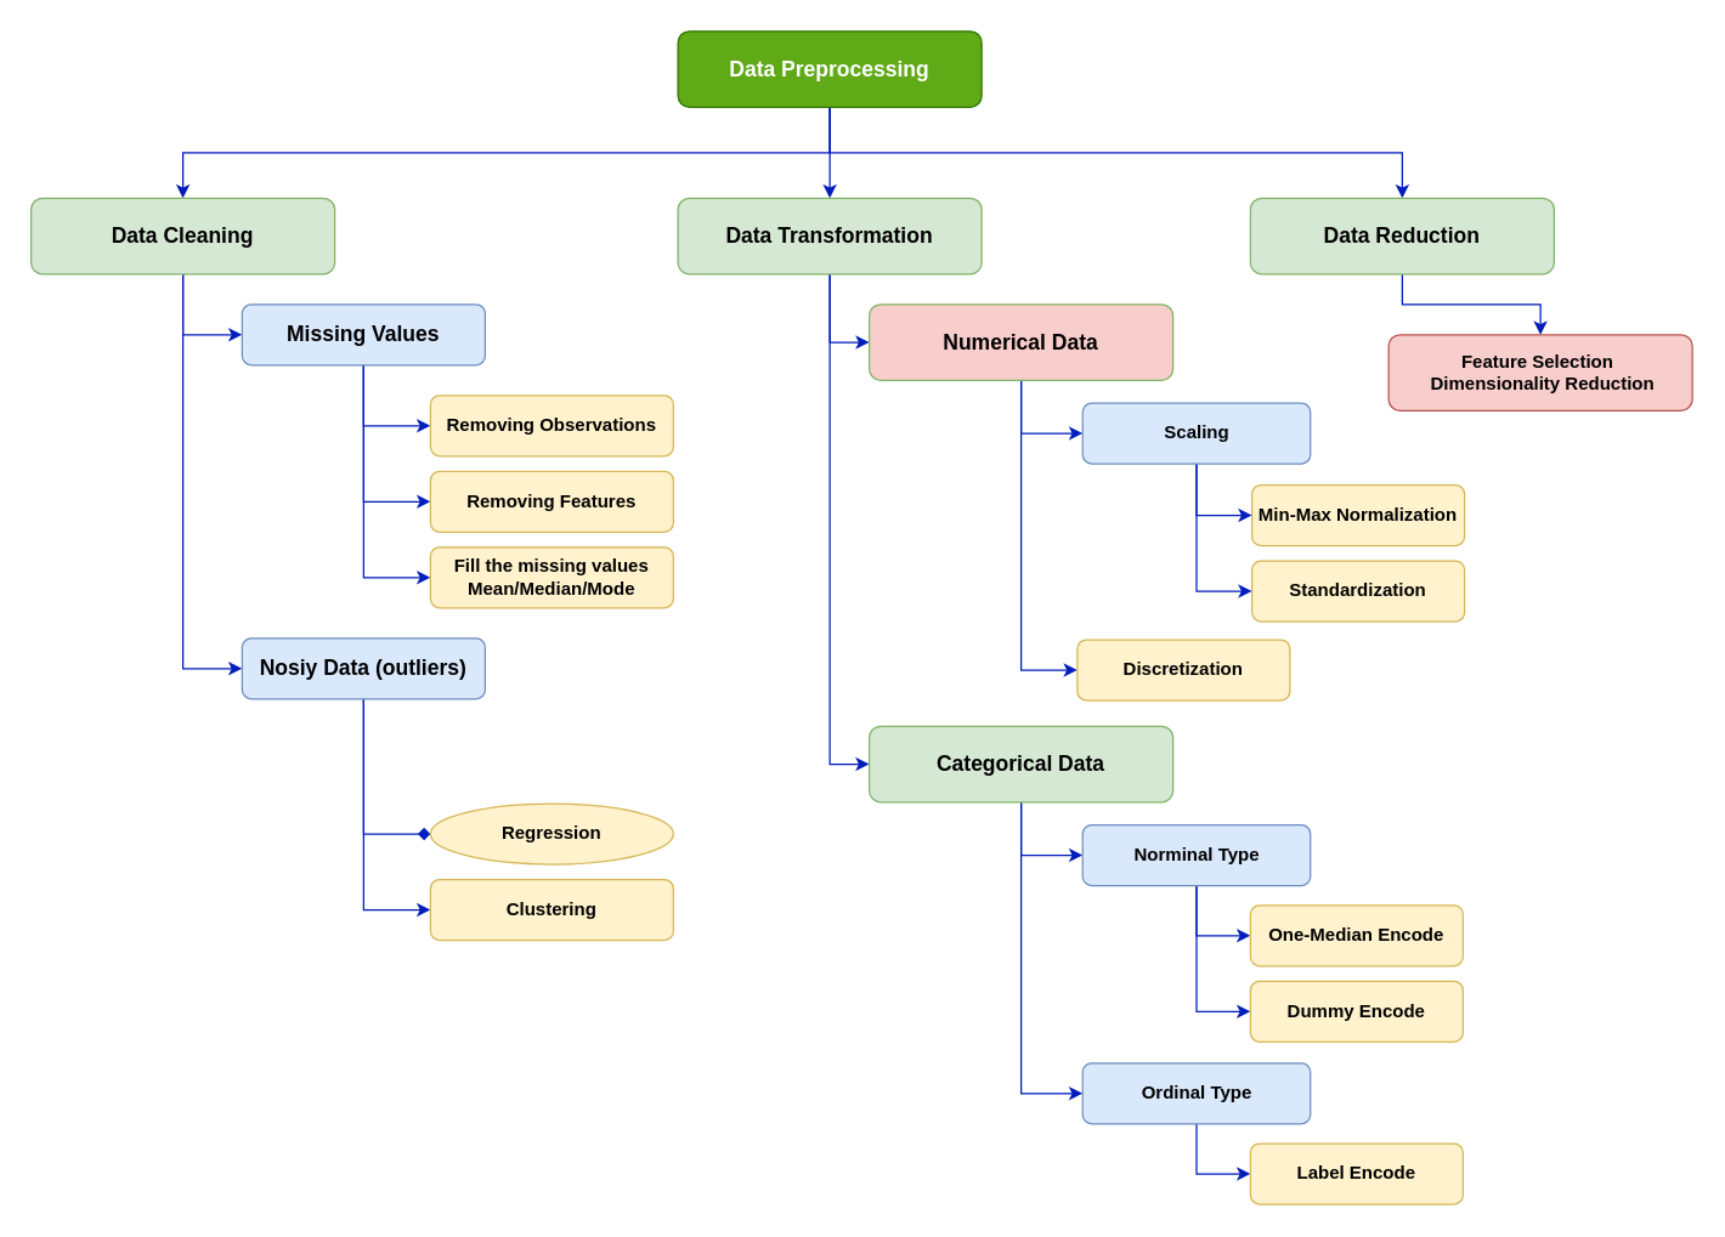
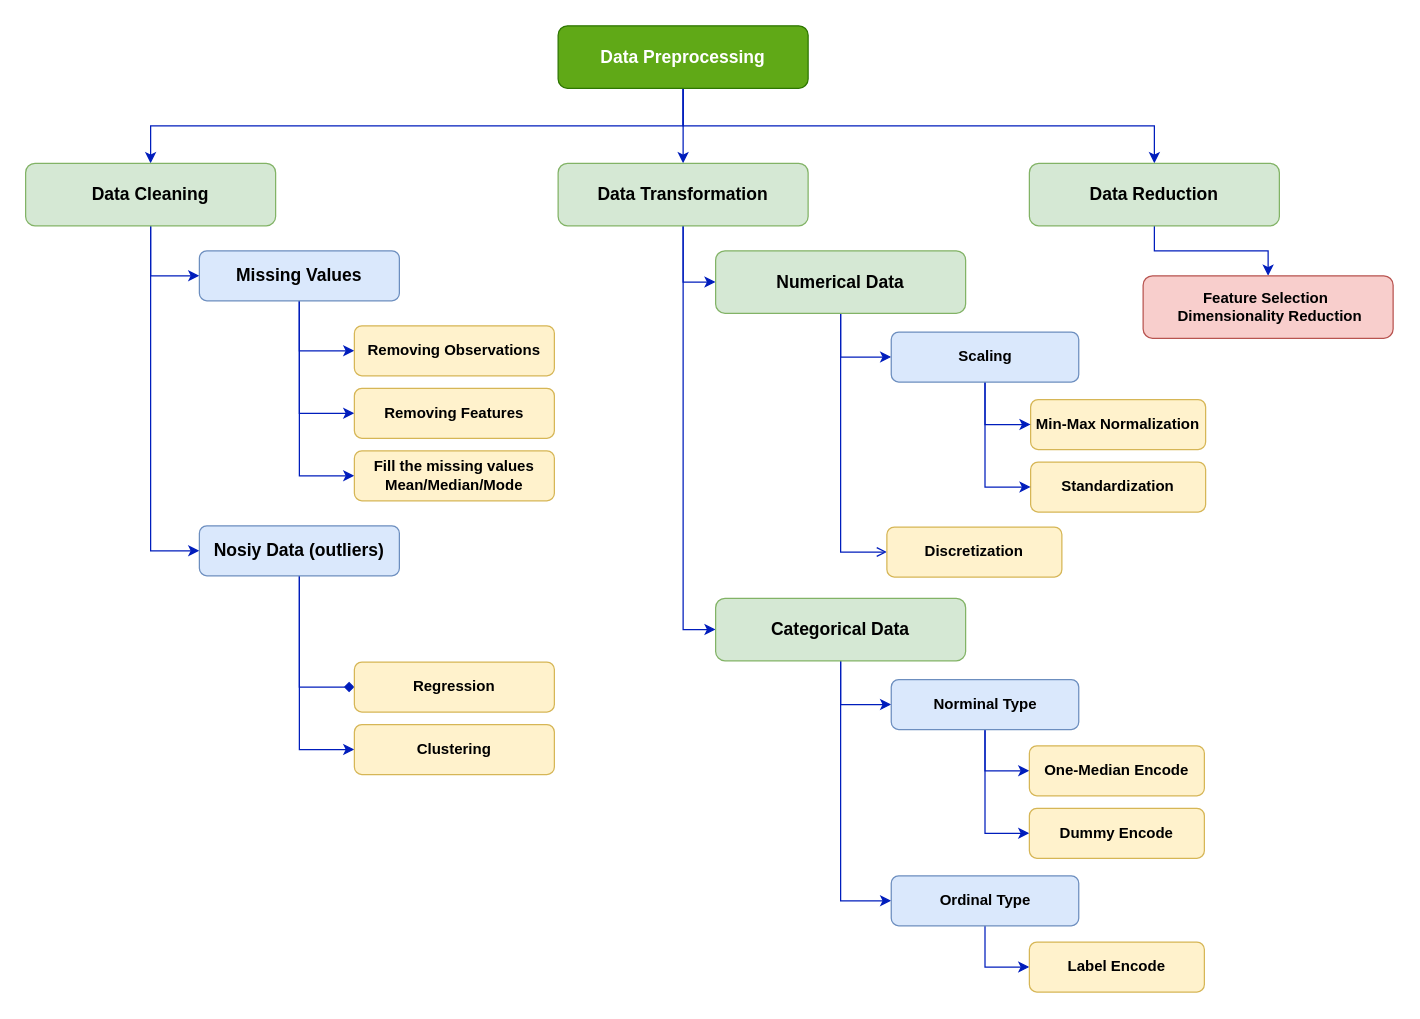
  <mxCell id="0" />
  <mxCell id="1" parent="0" />
  <mxCell id="2" style="edgeStyle=orthogonalEdgeStyle;rounded=0;orthogonalLoop=1;jettySize=auto;html=1;exitX=0.5;exitY=1;exitDx=0;exitDy=0;fillColor=#0050ef;strokeColor=#001DBC;strokeWidth=1;" parent="1" source="5" target="8" edge="1"><mxGeometry relative="1" as="geometry" /></mxCell>
  <mxCell id="3" style="edgeStyle=orthogonalEdgeStyle;rounded=0;orthogonalLoop=1;jettySize=auto;html=1;exitX=0.5;exitY=1;exitDx=0;exitDy=0;fillColor=#0050ef;strokeColor=#001DBC;strokeWidth=1;" parent="1" source="5" target="11" edge="1"><mxGeometry relative="1" as="geometry" /></mxCell>
  <mxCell id="4" style="edgeStyle=orthogonalEdgeStyle;rounded=0;orthogonalLoop=1;jettySize=auto;html=1;exitX=0.5;exitY=1;exitDx=0;exitDy=0;entryX=0.5;entryY=0;entryDx=0;entryDy=0;fontSize=12;fillColor=#0050ef;strokeColor=#001DBC;" edge="1" parent="1" source="5" target="27"><mxGeometry relative="1" as="geometry" /></mxCell>
  <mxCell id="5" value="Data Preprocessing" style="rounded=1;whiteSpace=wrap;html=1;fontSize=14;glass=0;strokeWidth=1;shadow=0;fillColor=#60a917;strokeColor=#2D7600;fontStyle=1;fontColor=#ffffff;" parent="1" vertex="1"><mxGeometry x="446" y="20" width="200" height="50" as="geometry" /></mxCell>
  <mxCell id="6" style="edgeStyle=orthogonalEdgeStyle;rounded=0;orthogonalLoop=1;jettySize=auto;html=1;exitX=0.5;exitY=1;exitDx=0;exitDy=0;entryX=0;entryY=0.5;entryDx=0;entryDy=0;strokeWidth=1;fontSize=12;fontColor=#FF0000;fillColor=#0050ef;strokeColor=#001DBC;" parent="1" source="8" target="22" edge="1"><mxGeometry relative="1" as="geometry" /></mxCell>
  <mxCell id="7" style="edgeStyle=orthogonalEdgeStyle;rounded=0;orthogonalLoop=1;jettySize=auto;html=1;exitX=0.5;exitY=1;exitDx=0;exitDy=0;entryX=0;entryY=0.5;entryDx=0;entryDy=0;strokeWidth=1;fontSize=12;fontColor=#FF0000;fillColor=#0050ef;strokeColor=#001DBC;" parent="1" source="8" target="25" edge="1"><mxGeometry relative="1" as="geometry" /></mxCell>
  <mxCell id="8" value="Data Cleaning" style="rounded=1;whiteSpace=wrap;html=1;fontSize=14;glass=0;strokeWidth=1;shadow=0;fillColor=#d5e8d4;strokeColor=#82b366;fontStyle=1" parent="1" vertex="1"><mxGeometry x="20" y="130" width="200" height="50" as="geometry" /></mxCell>
  <mxCell id="9" style="edgeStyle=orthogonalEdgeStyle;rounded=0;orthogonalLoop=1;jettySize=auto;html=1;exitX=0.5;exitY=1;exitDx=0;exitDy=0;entryX=0;entryY=0.5;entryDx=0;entryDy=0;fontSize=12;fillColor=#0050ef;strokeColor=#001DBC;" edge="1" parent="1" source="11" target="30"><mxGeometry relative="1" as="geometry" /></mxCell>
  <mxCell id="10" style="edgeStyle=orthogonalEdgeStyle;rounded=0;orthogonalLoop=1;jettySize=auto;html=1;exitX=0.5;exitY=1;exitDx=0;exitDy=0;entryX=0;entryY=0.5;entryDx=0;entryDy=0;fontSize=12;fillColor=#0050ef;strokeColor=#001DBC;" edge="1" parent="1" source="11" target="35"><mxGeometry relative="1" as="geometry" /></mxCell>
  <mxCell id="11" value="Data Transformation" style="rounded=1;whiteSpace=wrap;html=1;fontSize=14;glass=0;strokeWidth=1;shadow=0;fillColor=#d5e8d4;strokeColor=#82b366;fontStyle=1" parent="1" vertex="1"><mxGeometry x="446" y="130" width="200" height="50" as="geometry" /></mxCell>
  <mxCell id="12" style="edgeStyle=orthogonalEdgeStyle;rounded=0;orthogonalLoop=1;jettySize=auto;html=1;exitX=0.5;exitY=1;exitDx=0;exitDy=0;entryX=0;entryY=0.5;entryDx=0;entryDy=0;strokeWidth=1;fillColor=#0050ef;strokeColor=#001DBC;" parent="1" edge="1"><mxGeometry relative="1" as="geometry"><mxPoint x="926" y="270" as="sourcePoint" /></mxGeometry></mxCell>
  <mxCell id="13" style="edgeStyle=orthogonalEdgeStyle;rounded=0;orthogonalLoop=1;jettySize=auto;html=1;exitX=0.5;exitY=1;exitDx=0;exitDy=0;entryX=0;entryY=0.5;entryDx=0;entryDy=0;strokeWidth=1;fillColor=#0050ef;strokeColor=#001DBC;" parent="1" edge="1"><mxGeometry relative="1" as="geometry"><mxPoint x="939" y="413" as="sourcePoint" /></mxGeometry></mxCell>
  <mxCell id="14" style="edgeStyle=orthogonalEdgeStyle;rounded=0;orthogonalLoop=1;jettySize=auto;html=1;exitX=0.5;exitY=1;exitDx=0;exitDy=0;entryX=0;entryY=0.5;entryDx=0;entryDy=0;strokeWidth=1;fillColor=#0050ef;strokeColor=#001DBC;" parent="1" edge="1"><mxGeometry relative="1" as="geometry"><mxPoint x="939" y="413" as="sourcePoint" /></mxGeometry></mxCell>
  <mxCell id="15" style="edgeStyle=orthogonalEdgeStyle;rounded=0;orthogonalLoop=1;jettySize=auto;html=1;exitX=0.5;exitY=1;exitDx=0;exitDy=0;entryX=1;entryY=0.5;entryDx=0;entryDy=0;strokeWidth=1;fillColor=#0050ef;strokeColor=#001DBC;" parent="1" edge="1"><mxGeometry relative="1" as="geometry"><mxPoint x="669" y="500" as="sourcePoint" /></mxGeometry></mxCell>
  <mxCell id="16" style="edgeStyle=orthogonalEdgeStyle;rounded=0;orthogonalLoop=1;jettySize=auto;html=1;exitX=0.5;exitY=1;exitDx=0;exitDy=0;entryX=1;entryY=0.5;entryDx=0;entryDy=0;strokeWidth=1;fillColor=#0050ef;strokeColor=#001DBC;" parent="1" edge="1"><mxGeometry relative="1" as="geometry"><mxPoint x="669" y="500" as="sourcePoint" /></mxGeometry></mxCell>
  <mxCell id="17" style="edgeStyle=orthogonalEdgeStyle;rounded=0;orthogonalLoop=1;jettySize=auto;html=1;exitX=0.5;exitY=1;exitDx=0;exitDy=0;entryX=1;entryY=0.5;entryDx=0;entryDy=0;strokeWidth=1;fillColor=#0050ef;strokeColor=#001DBC;" parent="1" edge="1"><mxGeometry relative="1" as="geometry"><mxPoint x="669" y="500" as="sourcePoint" /></mxGeometry></mxCell>
  <mxCell id="18" style="edgeStyle=orthogonalEdgeStyle;rounded=0;orthogonalLoop=1;jettySize=auto;html=1;exitX=0.5;exitY=1;exitDx=0;exitDy=0;entryX=1;entryY=0.5;entryDx=0;entryDy=0;strokeWidth=1;fillColor=#0050ef;strokeColor=#001DBC;" parent="1" edge="1"><mxGeometry relative="1" as="geometry"><mxPoint x="669" y="500" as="sourcePoint" /></mxGeometry></mxCell>
  <mxCell id="19" style="edgeStyle=orthogonalEdgeStyle;rounded=0;orthogonalLoop=1;jettySize=auto;html=1;exitX=0.5;exitY=1;exitDx=0;exitDy=0;entryX=0;entryY=0.5;entryDx=0;entryDy=0;fontSize=12;fillColor=#0050ef;strokeColor=#001DBC;" edge="1" parent="1" source="22" target="45"><mxGeometry relative="1" as="geometry" /></mxCell>
  <mxCell id="20" style="edgeStyle=orthogonalEdgeStyle;rounded=0;orthogonalLoop=1;jettySize=auto;html=1;exitX=0.5;exitY=1;exitDx=0;exitDy=0;entryX=0;entryY=0.5;entryDx=0;entryDy=0;fontSize=12;fillColor=#0050ef;strokeColor=#001DBC;" edge="1" parent="1" source="22" target="46"><mxGeometry relative="1" as="geometry" /></mxCell>
  <mxCell id="21" style="edgeStyle=orthogonalEdgeStyle;rounded=0;orthogonalLoop=1;jettySize=auto;html=1;exitX=0.5;exitY=1;exitDx=0;exitDy=0;entryX=0;entryY=0.5;entryDx=0;entryDy=0;fontSize=12;fillColor=#0050ef;strokeColor=#001DBC;" edge="1" parent="1" source="22" target="47"><mxGeometry relative="1" as="geometry" /></mxCell>
  <mxCell id="22" value="Missing Values" style="rounded=1;whiteSpace=wrap;html=1;fontSize=14;glass=0;strokeWidth=1;shadow=0;fillColor=#dae8fc;strokeColor=#6c8ebf;fontStyle=1;" parent="1" vertex="1"><mxGeometry x="159" y="200" width="160" height="40" as="geometry" /></mxCell>
  <mxCell id="23" style="edgeStyle=orthogonalEdgeStyle;rounded=0;orthogonalLoop=1;jettySize=auto;html=1;exitX=0.5;exitY=1;exitDx=0;exitDy=0;entryX=0;entryY=0.5;entryDx=0;entryDy=0;fontSize=12;fillColor=#0050ef;strokeColor=#001DBC;endArrow=diamond;" edge="1" parent="1" source="25" target="49"><mxGeometry relative="1" as="geometry" /></mxCell>
  <mxCell id="24" style="edgeStyle=orthogonalEdgeStyle;rounded=0;orthogonalLoop=1;jettySize=auto;html=1;exitX=0.5;exitY=1;exitDx=0;exitDy=0;entryX=0;entryY=0.5;entryDx=0;entryDy=0;fontSize=12;fillColor=#0050ef;strokeColor=#001DBC;" edge="1" parent="1" source="25" target="50"><mxGeometry relative="1" as="geometry" /></mxCell>
  <mxCell id="25" value="Nosiy Data (outliers)" style="rounded=1;whiteSpace=wrap;html=1;fontSize=14;glass=0;strokeWidth=1;shadow=0;fillColor=#dae8fc;strokeColor=#6c8ebf;fontStyle=1;" parent="1" vertex="1"><mxGeometry x="159" y="420" width="160" height="40" as="geometry" /></mxCell>
  <mxCell id="26" style="edgeStyle=orthogonalEdgeStyle;rounded=0;orthogonalLoop=1;jettySize=auto;html=1;exitX=0.5;exitY=1;exitDx=0;exitDy=0;fontSize=12;fillColor=#0050ef;strokeColor=#001DBC;" edge="1" parent="1" source="27" target="44"><mxGeometry relative="1" as="geometry" /></mxCell>
  <mxCell id="27" value="Data Reduction" style="rounded=1;whiteSpace=wrap;html=1;fontSize=14;glass=0;strokeWidth=1;shadow=0;fillColor=#d5e8d4;strokeColor=#82b366;fontStyle=1" vertex="1" parent="1"><mxGeometry x="823" y="130" width="200" height="50" as="geometry" /></mxCell>
- <mxCell id="28" style="edgeStyle=orthogonalEdgeStyle;rounded=0;orthogonalLoop=1;jettySize=auto;html=1;exitX=0.5;exitY=1;exitDx=0;exitDy=0;entryX=0;entryY=0.5;entryDx=0;entryDy=0;fontSize=12;fillColor=#0050ef;strokeColor=#001DBC;" edge="1" parent="1" source="30" target="48"><mxGeometry relative="1" as="geometry" /></mxCell>
+ <mxCell id="28" style="edgeStyle=orthogonalEdgeStyle;rounded=0;orthogonalLoop=1;jettySize=auto;html=1;exitX=0.5;exitY=1;exitDx=0;exitDy=0;entryX=0;entryY=0.5;entryDx=0;entryDy=0;fontSize=12;fillColor=#0050ef;strokeColor=#001DBC;endArrow=open;" edge="1" parent="1" source="30" target="48"><mxGeometry relative="1" as="geometry" /></mxCell>
  <mxCell id="29" style="edgeStyle=orthogonalEdgeStyle;rounded=0;orthogonalLoop=1;jettySize=auto;html=1;exitX=0.5;exitY=1;exitDx=0;exitDy=0;entryX=0;entryY=0.5;entryDx=0;entryDy=0;fontSize=14;fillColor=#0050ef;strokeColor=#001DBC;" edge="1" parent="1" source="30" target="53"><mxGeometry relative="1" as="geometry" /></mxCell>
- <mxCell id="30" value="Numerical Data" style="rounded=1;whiteSpace=wrap;html=1;fontSize=14;glass=0;strokeWidth=1;shadow=0;fillColor=#f8cecc;strokeColor=#82b366;fontStyle=1;" vertex="1" parent="1"><mxGeometry x="572" y="200" width="200" height="50" as="geometry" /></mxCell>
+ <mxCell id="30" value="Numerical Data" style="rounded=1;whiteSpace=wrap;html=1;fontSize=14;glass=0;strokeWidth=1;shadow=0;fillColor=#d5e8d4;strokeColor=#82b366;fontStyle=1" vertex="1" parent="1"><mxGeometry x="572" y="200" width="200" height="50" as="geometry" /></mxCell>
  <mxCell id="31" value="Min-Max Normalization" style="rounded=1;whiteSpace=wrap;html=1;fontSize=12;glass=0;strokeWidth=1;shadow=0;fillColor=#fff2cc;strokeColor=#d6b656;fontStyle=1;" vertex="1" parent="1"><mxGeometry x="824" y="319" width="140" height="40" as="geometry" /></mxCell>
  <mxCell id="32" value="Standardization" style="rounded=1;whiteSpace=wrap;html=1;fontSize=12;glass=0;strokeWidth=1;shadow=0;fillColor=#fff2cc;strokeColor=#d6b656;fontStyle=1;" vertex="1" parent="1"><mxGeometry x="824" y="369" width="140" height="40" as="geometry" /></mxCell>
  <mxCell id="33" style="edgeStyle=orthogonalEdgeStyle;rounded=0;orthogonalLoop=1;jettySize=auto;html=1;exitX=0.5;exitY=1;exitDx=0;exitDy=0;entryX=0;entryY=0.5;entryDx=0;entryDy=0;fontSize=12;fillColor=#0050ef;strokeColor=#001DBC;" edge="1" parent="1" source="35" target="41"><mxGeometry relative="1" as="geometry" /></mxCell>
  <mxCell id="34" style="edgeStyle=orthogonalEdgeStyle;rounded=0;orthogonalLoop=1;jettySize=auto;html=1;exitX=0.5;exitY=1;exitDx=0;exitDy=0;entryX=0;entryY=0.5;entryDx=0;entryDy=0;fontSize=12;fillColor=#0050ef;strokeColor=#001DBC;" edge="1" parent="1" source="35" target="37"><mxGeometry relative="1" as="geometry" /></mxCell>
  <mxCell id="35" value="Categorical Data" style="rounded=1;whiteSpace=wrap;html=1;fontSize=14;glass=0;strokeWidth=1;shadow=0;fillColor=#d5e8d4;strokeColor=#82b366;fontStyle=1" vertex="1" parent="1"><mxGeometry x="572" y="478" width="200" height="50" as="geometry" /></mxCell>
  <mxCell id="36" style="edgeStyle=orthogonalEdgeStyle;rounded=0;orthogonalLoop=1;jettySize=auto;html=1;exitX=0.5;exitY=1;exitDx=0;exitDy=0;entryX=0;entryY=0.5;entryDx=0;entryDy=0;fontSize=12;fillColor=#0050ef;strokeColor=#001DBC;" edge="1" parent="1" source="37" target="38"><mxGeometry relative="1" as="geometry" /></mxCell>
  <mxCell id="37" value="Ordinal Type" style="rounded=1;whiteSpace=wrap;html=1;fontSize=12;glass=0;strokeWidth=1;shadow=0;fillColor=#dae8fc;strokeColor=#6c8ebf;fontStyle=1;" vertex="1" parent="1"><mxGeometry x="712.5" y="700" width="150" height="40" as="geometry" /></mxCell>
  <mxCell id="38" value="Label Encode" style="rounded=1;whiteSpace=wrap;html=1;fontSize=12;glass=0;strokeWidth=1;shadow=0;fillColor=#fff2cc;strokeColor=#d6b656;fontStyle=1;" vertex="1" parent="1"><mxGeometry x="823" y="753" width="140" height="40" as="geometry" /></mxCell>
  <mxCell id="39" style="edgeStyle=orthogonalEdgeStyle;rounded=0;orthogonalLoop=1;jettySize=auto;html=1;exitX=0.5;exitY=1;exitDx=0;exitDy=0;entryX=0;entryY=0.5;entryDx=0;entryDy=0;fontSize=12;fillColor=#0050ef;strokeColor=#001DBC;" edge="1" parent="1" source="41" target="42"><mxGeometry relative="1" as="geometry" /></mxCell>
  <mxCell id="40" style="edgeStyle=orthogonalEdgeStyle;rounded=0;orthogonalLoop=1;jettySize=auto;html=1;exitX=0.5;exitY=1;exitDx=0;exitDy=0;entryX=0;entryY=0.5;entryDx=0;entryDy=0;fontSize=12;fillColor=#0050ef;strokeColor=#001DBC;" edge="1" parent="1" source="41" target="43"><mxGeometry relative="1" as="geometry" /></mxCell>
  <mxCell id="41" value="Norminal Type" style="rounded=1;whiteSpace=wrap;html=1;fontSize=12;glass=0;strokeWidth=1;shadow=0;fillColor=#dae8fc;strokeColor=#6c8ebf;fontStyle=1;" vertex="1" parent="1"><mxGeometry x="712.5" y="543" width="150" height="40" as="geometry" /></mxCell>
  <mxCell id="42" value="One-Median Encode" style="rounded=1;whiteSpace=wrap;html=1;fontSize=12;glass=0;strokeWidth=1;shadow=0;fillColor=#fff2cc;strokeColor=#d6b656;fontStyle=1;" vertex="1" parent="1"><mxGeometry x="823" y="596" width="140" height="40" as="geometry" /></mxCell>
  <mxCell id="43" value="Dummy Encode" style="rounded=1;whiteSpace=wrap;html=1;fontSize=12;glass=0;strokeWidth=1;shadow=0;fillColor=#fff2cc;strokeColor=#d6b656;fontStyle=1;" vertex="1" parent="1"><mxGeometry x="823" y="646" width="140" height="40" as="geometry" /></mxCell>
  <mxCell id="44" value="Feature Selection&amp;nbsp;&lt;br style=&quot;font-size: 12px;&quot;&gt;&amp;nbsp;Dimensionality Reduction" style="rounded=1;whiteSpace=wrap;html=1;fontSize=12;glass=0;strokeWidth=1;shadow=0;fillColor=#f8cecc;strokeColor=#b85450;fontStyle=1" vertex="1" parent="1"><mxGeometry x="914" y="220" width="200" height="50" as="geometry" /></mxCell>
  <mxCell id="45" value="Removing Observations" style="rounded=1;whiteSpace=wrap;html=1;fontSize=12;glass=0;strokeWidth=1;shadow=0;fillColor=#fff2cc;strokeColor=#d6b656;fontStyle=1;" vertex="1" parent="1"><mxGeometry x="283" y="260" width="160" height="40" as="geometry" /></mxCell>
  <mxCell id="46" value="Removing Features" style="rounded=1;whiteSpace=wrap;html=1;fontSize=12;glass=0;strokeWidth=1;shadow=0;fillColor=#fff2cc;strokeColor=#d6b656;fontStyle=1;" vertex="1" parent="1"><mxGeometry x="283" y="310" width="160" height="40" as="geometry" /></mxCell>
  <mxCell id="47" value="Fill the missing values&lt;br&gt;Mean/Median/Mode" style="rounded=1;whiteSpace=wrap;html=1;fontSize=12;glass=0;strokeWidth=1;shadow=0;fillColor=#fff2cc;strokeColor=#d6b656;fontStyle=1;" vertex="1" parent="1"><mxGeometry x="283" y="360" width="160" height="40" as="geometry" /></mxCell>
  <mxCell id="48" value="Discretization" style="rounded=1;whiteSpace=wrap;html=1;fontSize=12;glass=0;strokeWidth=1;shadow=0;fillColor=#fff2cc;strokeColor=#d6b656;fontStyle=1;" vertex="1" parent="1"><mxGeometry x="709" y="421" width="140" height="40" as="geometry" /></mxCell>
- <mxCell id="49" value="Regression" style="ellipse;whiteSpace=wrap;html=1;fontSize=12;glass=0;strokeWidth=1;shadow=0;fillColor=#fff2cc;strokeColor=#d6b656;fontStyle=1;" vertex="1" parent="1"><mxGeometry x="283" y="529" width="160" height="40" as="geometry" /></mxCell>
+ <mxCell id="49" value="Regression" style="rounded=1;whiteSpace=wrap;html=1;fontSize=12;glass=0;strokeWidth=1;shadow=0;fillColor=#fff2cc;strokeColor=#d6b656;fontStyle=1;" vertex="1" parent="1"><mxGeometry x="283" y="529" width="160" height="40" as="geometry" /></mxCell>
  <mxCell id="50" value="Clustering" style="rounded=1;whiteSpace=wrap;html=1;fontSize=12;glass=0;strokeWidth=1;shadow=0;fillColor=#fff2cc;strokeColor=#d6b656;fontStyle=1;" vertex="1" parent="1"><mxGeometry x="283" y="579" width="160" height="40" as="geometry" /></mxCell>
  <mxCell id="51" style="edgeStyle=orthogonalEdgeStyle;rounded=0;orthogonalLoop=1;jettySize=auto;html=1;exitX=0.5;exitY=1;exitDx=0;exitDy=0;entryX=0;entryY=0.5;entryDx=0;entryDy=0;fontSize=14;fillColor=#0050ef;strokeColor=#001DBC;" edge="1" parent="1" source="53" target="31"><mxGeometry relative="1" as="geometry" /></mxCell>
  <mxCell id="52" style="edgeStyle=orthogonalEdgeStyle;rounded=0;orthogonalLoop=1;jettySize=auto;html=1;exitX=0.5;exitY=1;exitDx=0;exitDy=0;entryX=0;entryY=0.5;entryDx=0;entryDy=0;fontSize=14;fillColor=#0050ef;strokeColor=#001DBC;" edge="1" parent="1" source="53" target="32"><mxGeometry relative="1" as="geometry" /></mxCell>
  <mxCell id="53" value="Scaling" style="rounded=1;whiteSpace=wrap;html=1;fontSize=12;glass=0;strokeWidth=1;shadow=0;fillColor=#dae8fc;strokeColor=#6c8ebf;fontStyle=1;" vertex="1" parent="1"><mxGeometry x="712.5" y="265" width="150" height="40" as="geometry" /></mxCell>
